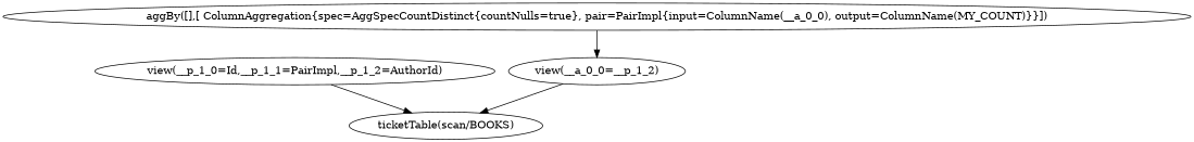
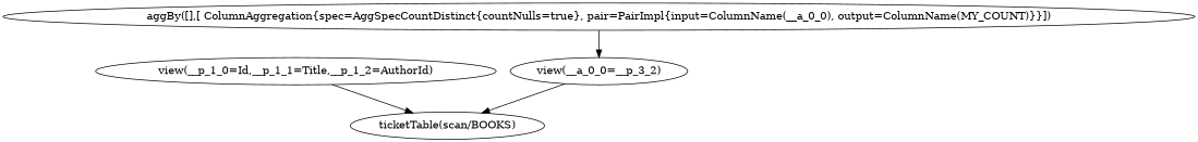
  digraph {
    n1 [label="ticketTable(scan/BOOKS)"]
-   n2 [label="view(__p_1_0=Id,__p_1_1=PairImpl,__p_1_2=AuthorId)"]
-   n3 [label="view(__a_0_0=__p_1_2)"]
+   n2 [label="view(__p_1_0=Id,__p_1_1=Title,__p_1_2=AuthorId)"]
+   n3 [label="view(__a_0_0=__p_3_2)"]
    n4 [label="aggBy([],[ ColumnAggregation{spec=AggSpecCountDistinct{countNulls=true}, pair=PairImpl{input=ColumnName(__a_0_0), output=ColumnName(MY_COUNT)}}])"]
    n2 -> n1
    n3 -> n1
    n4 -> n3
  }
